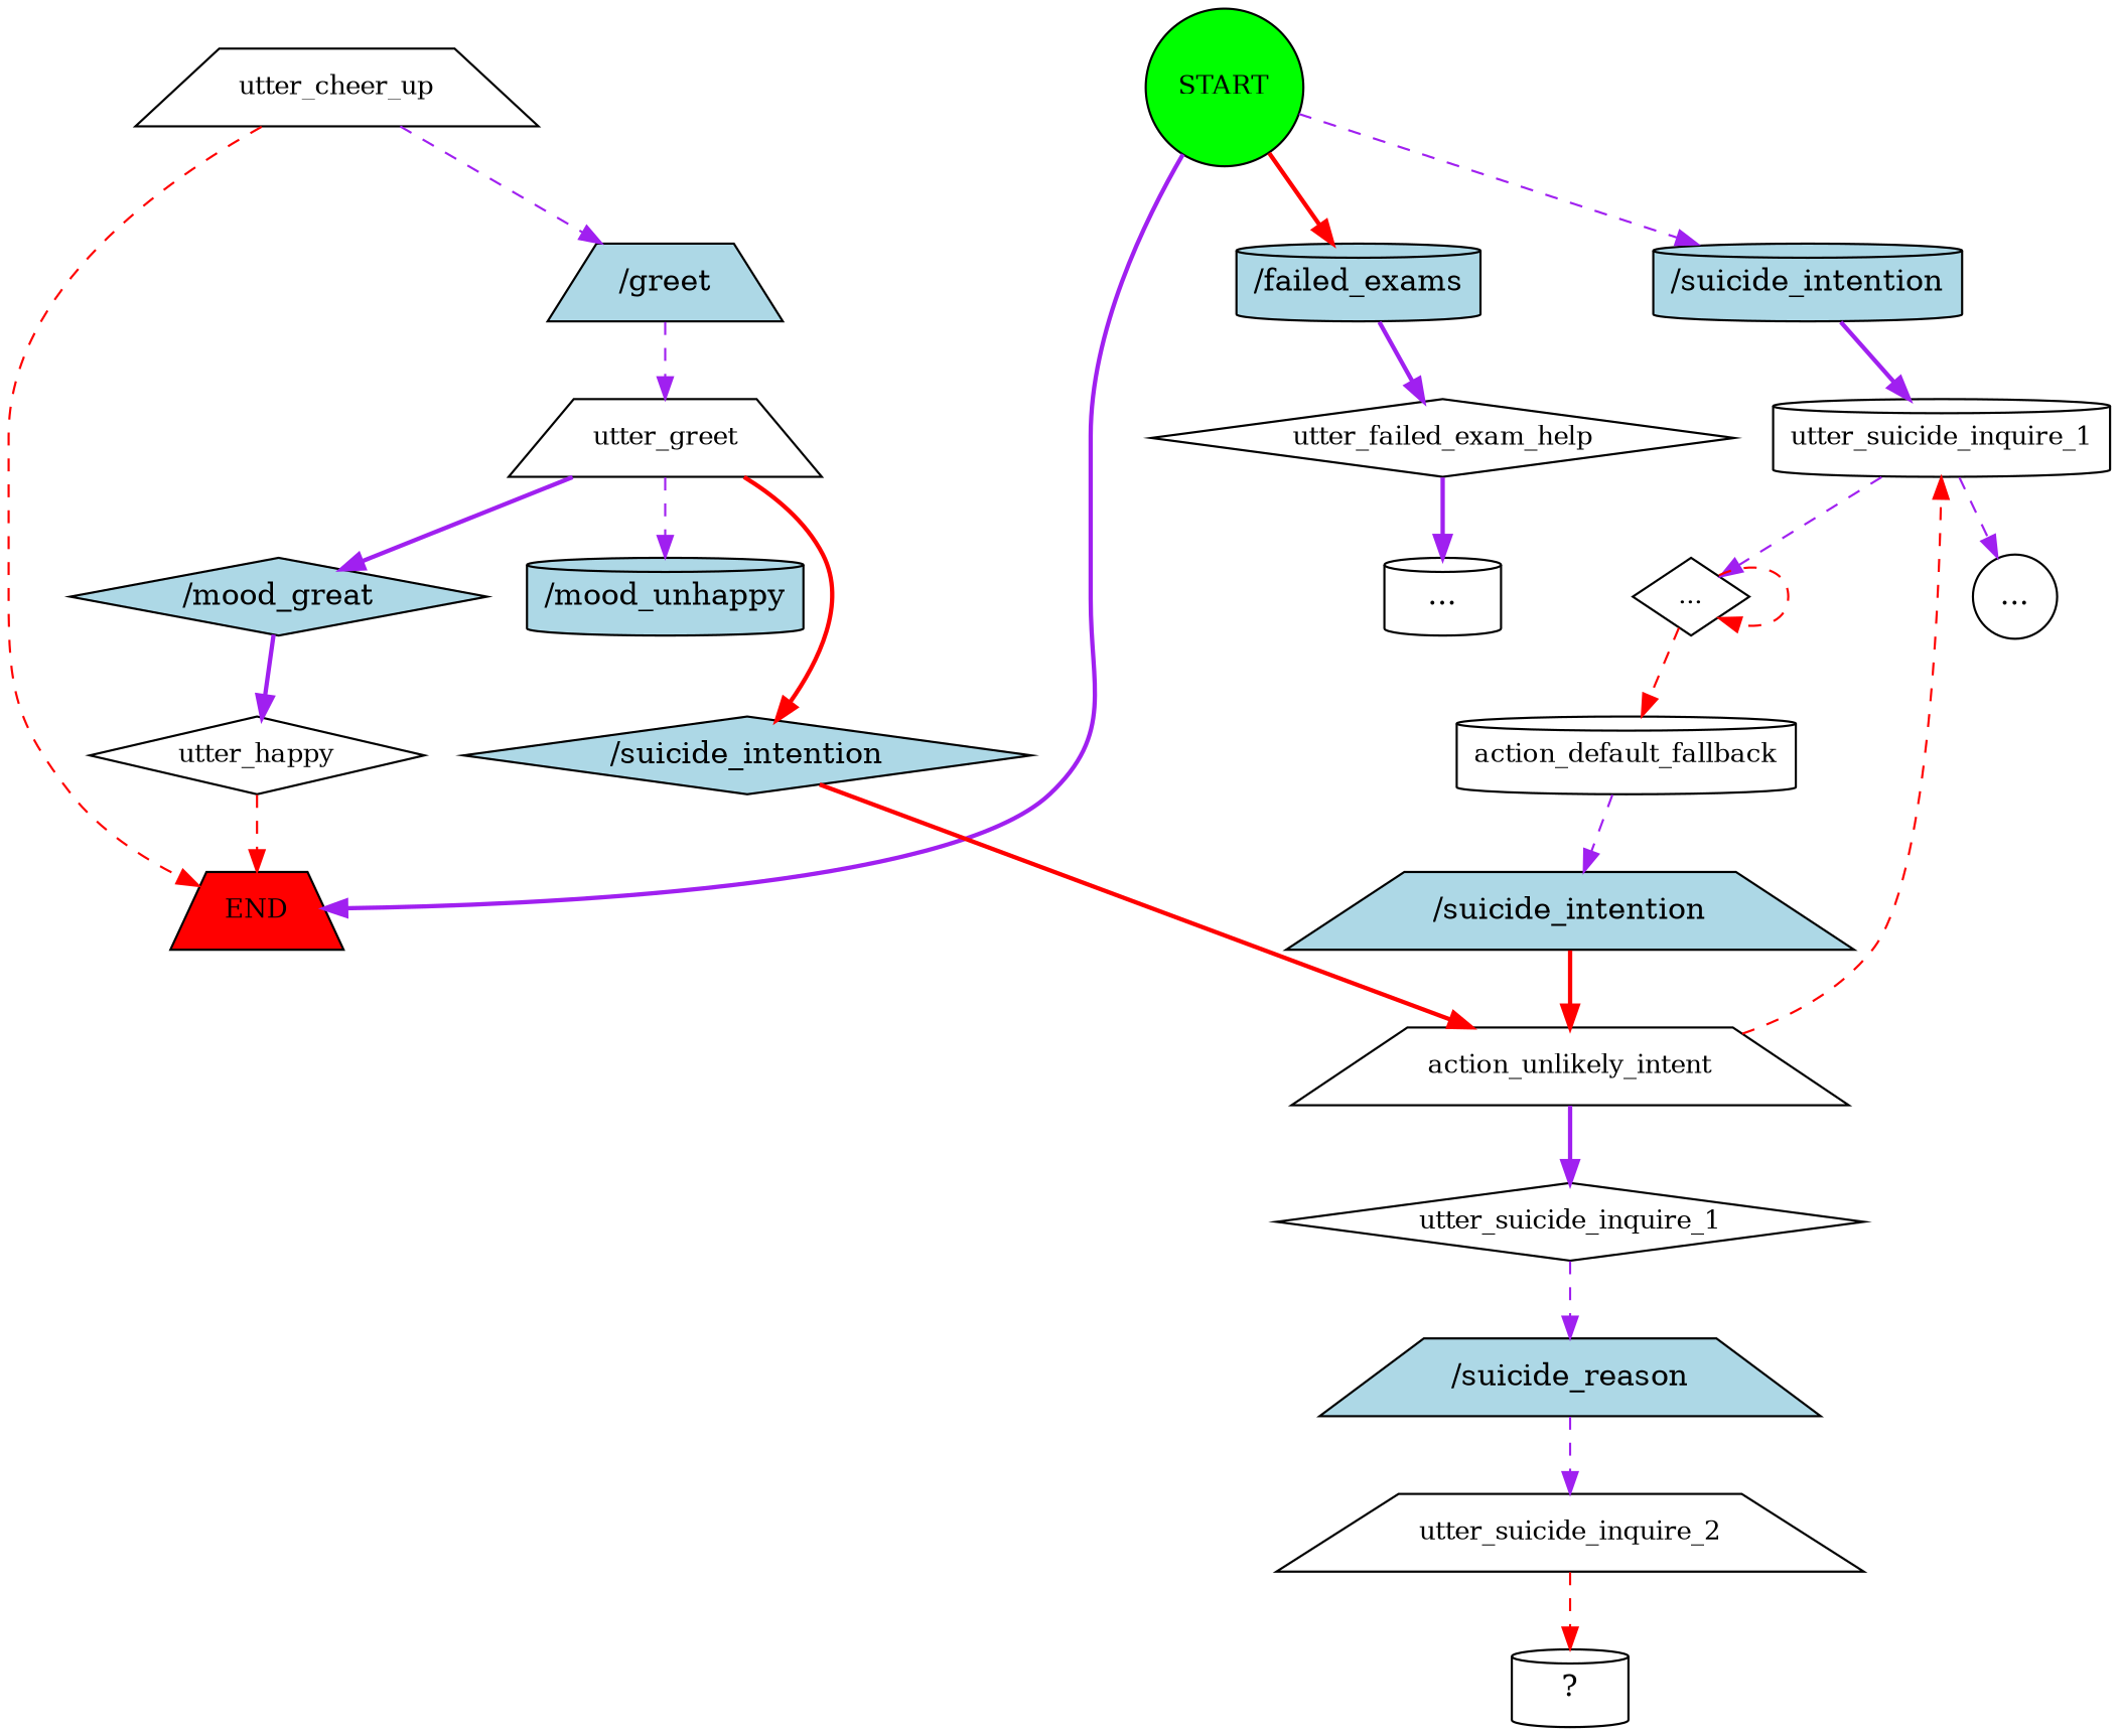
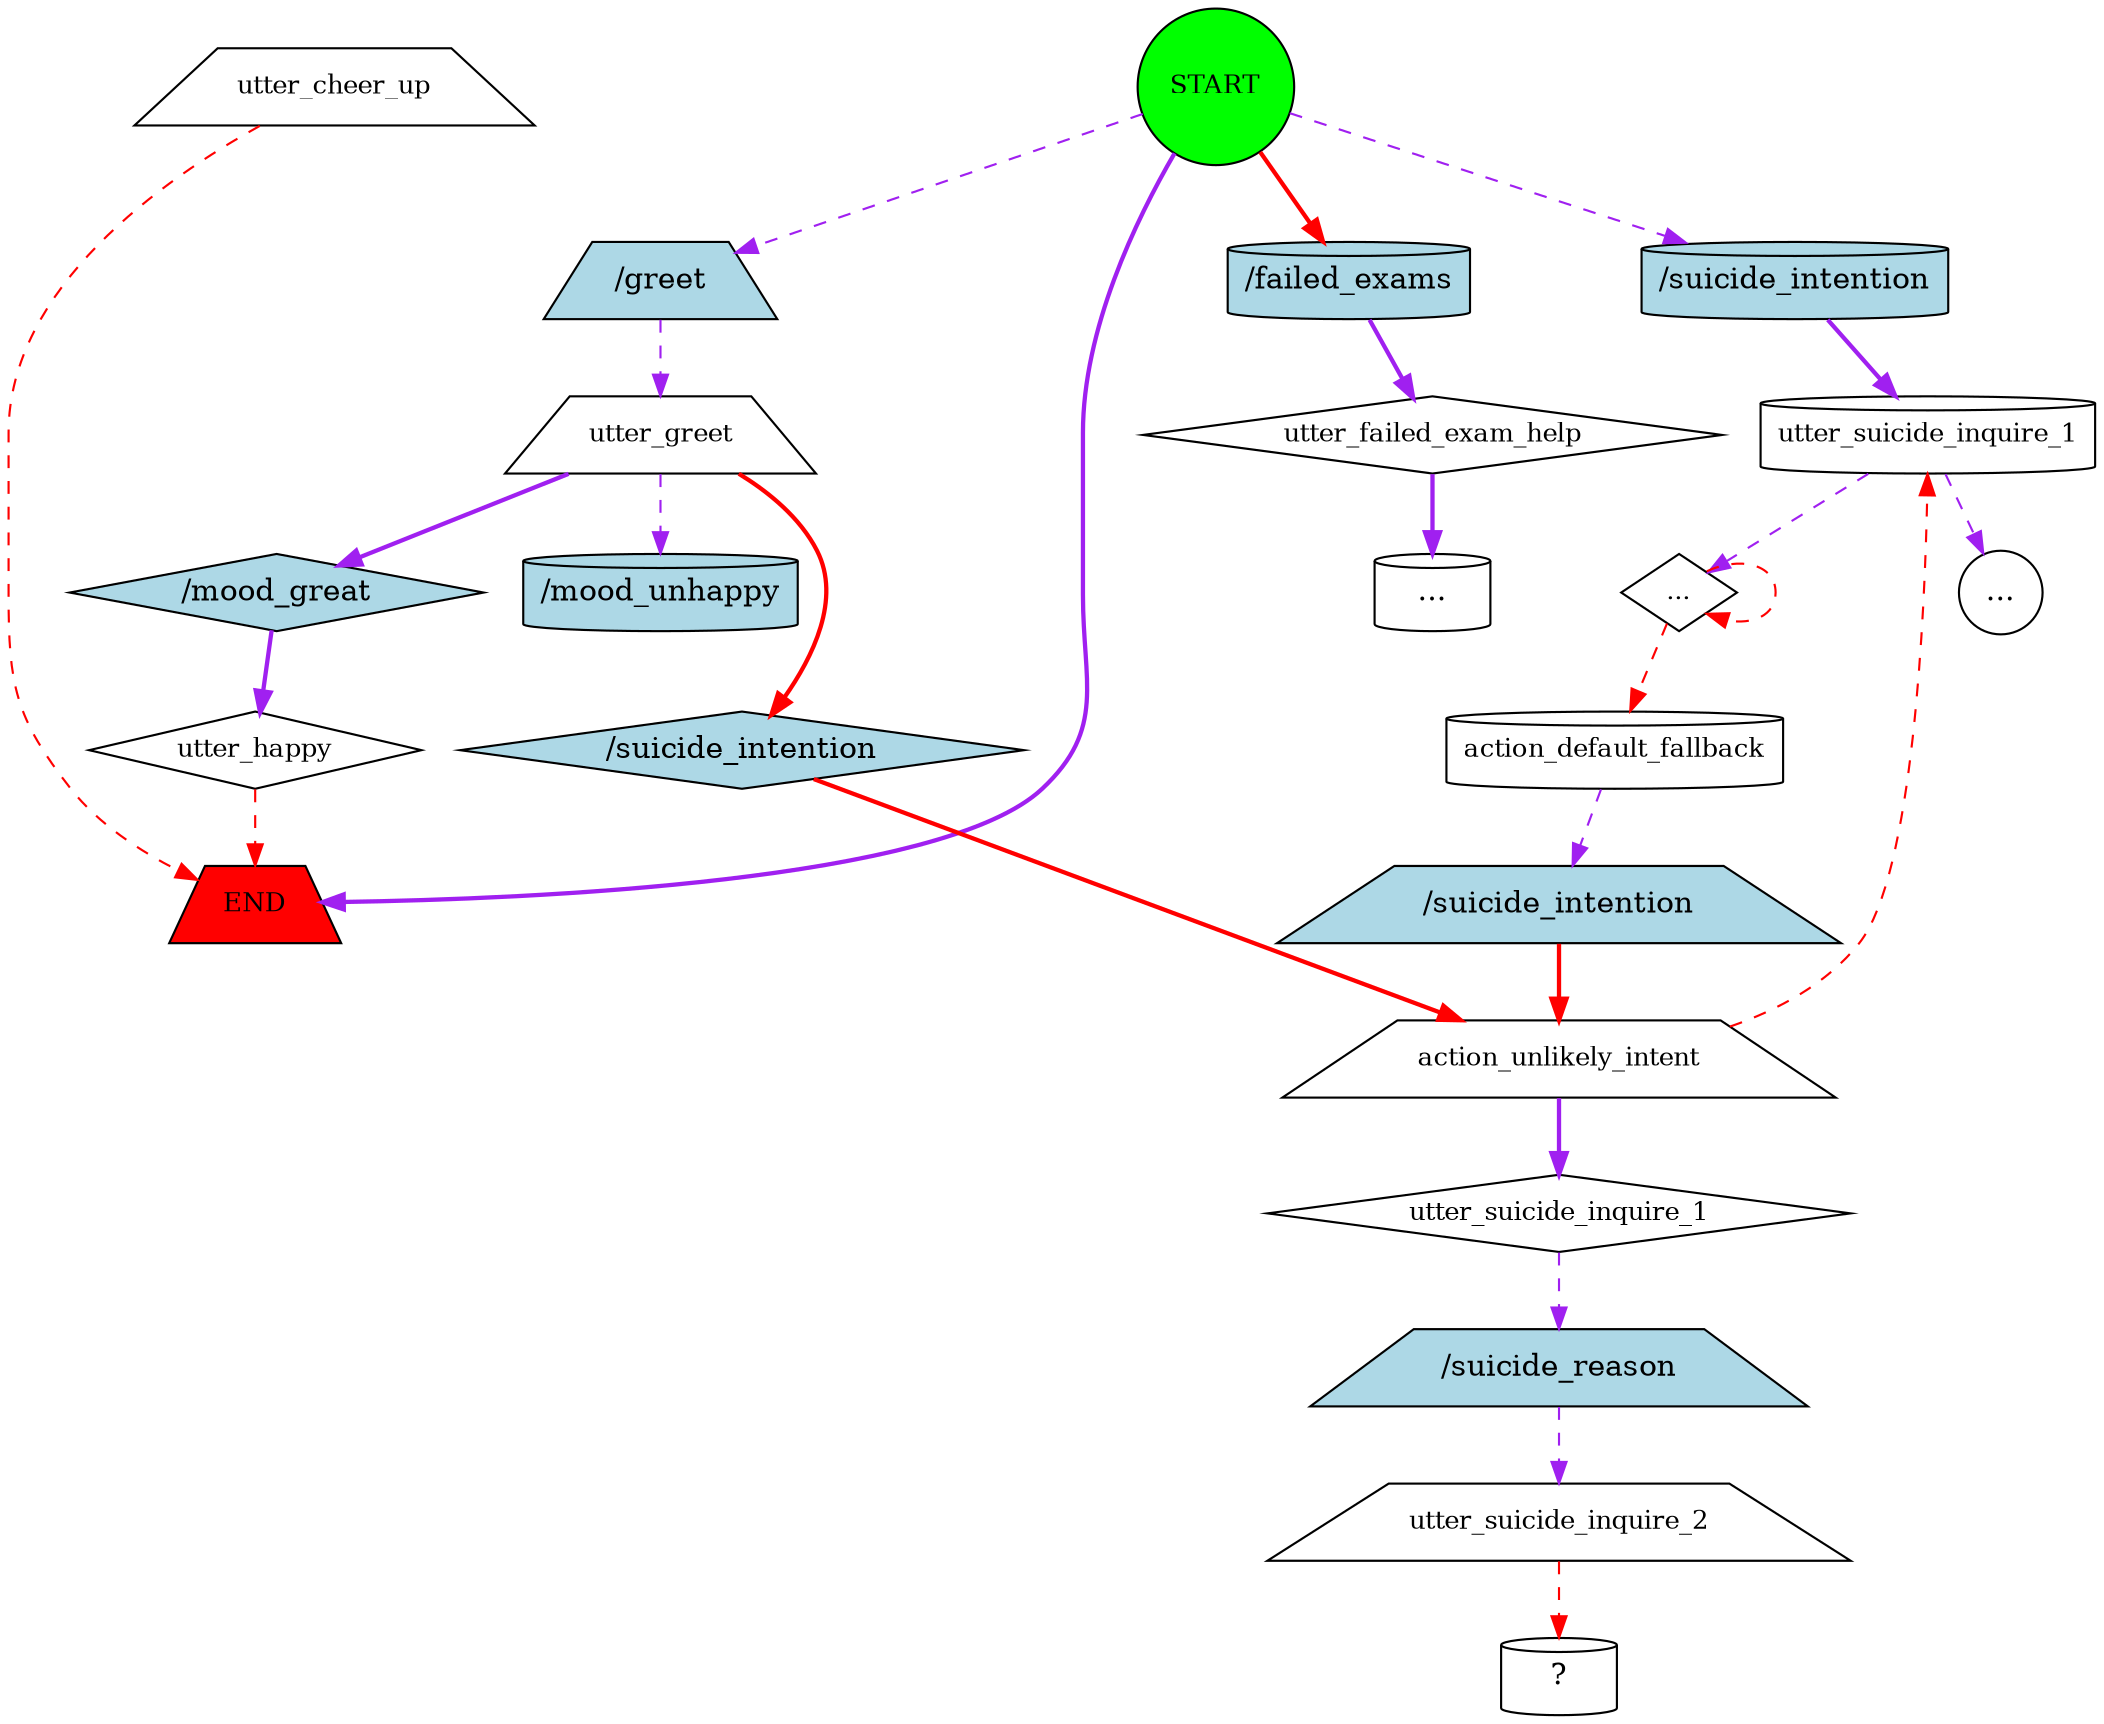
  digraph {
    node [fontsize=12 shape=trapezium]
    edge [color=purple style=dashed]
    n1 [fillcolor=green label=START shape=circle style=filled]
    n2 [fillcolor=red label=END style=filled]
    n3 [fillcolor=lightblue label="/suicide_intention" shape=cylinder style=filled fontsize=""]
    n4 [fillcolor=lightblue label="/failed_exams" shape=cylinder style=filled fontsize=""]
    n5 [fillcolor=lightblue label="/greet" style=filled fontsize=""]
    n6 [label=utter_suicide_inquire_1 shape=cylinder]
    n7 [label=utter_failed_exam_help shape=diamond]
    n8 [label=utter_greet]
    n9 [label="..." shape=circle fontsize=""]
    n10 [label="..." shape=diamond]
    n11 [label=action_default_fallback shape=cylinder]
    n12 [label="..." shape=cylinder fontsize=""]
    n13 [fillcolor=lightblue label="/mood_great" shape=diamond style=filled fontsize=""]
    n14 [fillcolor=lightblue label="/mood_unhappy" shape=cylinder style=filled fontsize=""]
    n15 [fillcolor=lightblue label="/suicide_intention" shape=diamond style=filled fontsize=""]
    n16 [label=utter_happy shape=diamond]
    n17 [label=action_unlikely_intent]
    n18 [label=utter_cheer_up]
    n19 [label=utter_suicide_inquire_1 shape=diamond]
    n20 [fillcolor=lightblue label="/suicide_reason" style=filled fontsize=""]
    n21 [fillcolor=lightblue label="/suicide_intention" style=filled fontsize=""]
    n22 [label=utter_suicide_inquire_2]
    n23 [label="  ?  " shape=cylinder fontsize=""]
    n1 -> n2 [style=bold]
    n1 -> n3
    n1 -> n4 [color=red style=bold]
-   n18 -> n5
+   n1 -> n5
    n3 -> n6 [style=bold]
    n4 -> n7 [style=bold]
    n5 -> n8
    n6 -> n9
    n6 -> n10
    n7 -> n12 [style=bold]
    n8 -> n13 [style=bold]
    n8 -> n14
    n8 -> n15 [color=red style=bold]
    n10 -> n10 [color=red]
    n10 -> n11 [color=red]
    n11 -> n21
    n13 -> n16 [style=bold]
    n15 -> n17 [color=red style=bold]
    n16 -> n2 [color=red]
    n17 -> n6 [color=red]
    n17 -> n19 [style=bold]
    n18 -> n2 [color=red]
    n19 -> n20
    n20 -> n22
    n21 -> n17 [color=red style=bold]
    n22 -> n23 [color=red]
  }
